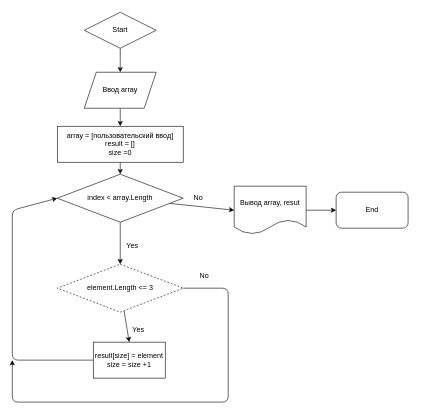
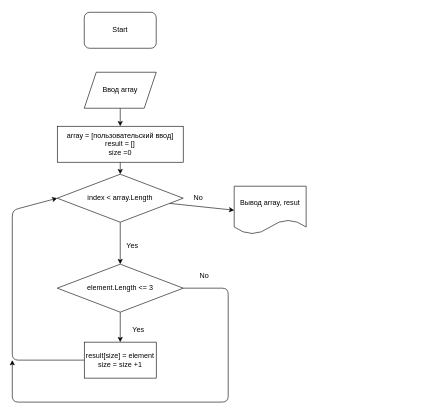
  <mxCell id="0" />
  <mxCell id="1" parent="0" />
- <mxCell id="2" style="edgeStyle=none;html=1;" edge="1" parent="1" source="3" target="5"><mxGeometry relative="1" as="geometry" /></mxCell>
- <mxCell id="3" value="Start" style="rhombus;whiteSpace=wrap;html=1;" vertex="1" parent="1"><mxGeometry x="140" y="20" width="120" height="60" as="geometry" /></mxCell>
+ <mxCell id="3" value="Start" style="rounded=1;whiteSpace=wrap;html=1;" vertex="1" parent="1"><mxGeometry x="140" y="20" width="120" height="60" as="geometry" /></mxCell>
  <mxCell id="4" style="edgeStyle=none;html=1;entryX=0.5;entryY=0;entryDx=0;entryDy=0;" edge="1" parent="1" source="5" target="16"><mxGeometry relative="1" as="geometry" /></mxCell>
  <mxCell id="5" value="Ввод array" style="shape=parallelogram;perimeter=parallelogramPerimeter;whiteSpace=wrap;html=1;fixedSize=1;" vertex="1" parent="1"><mxGeometry x="140" y="120" width="120" height="60" as="geometry" /></mxCell>
  <mxCell id="6" style="edgeStyle=none;html=1;entryX=0.5;entryY=0;entryDx=0;entryDy=0;" edge="1" parent="1" source="8" target="11"><mxGeometry relative="1" as="geometry" /></mxCell>
  <mxCell id="7" style="edgeStyle=none;html=1;" edge="1" parent="1" source="8"><mxGeometry relative="1" as="geometry"><mxPoint x="390" y="350" as="targetPoint" /></mxGeometry></mxCell>
  <mxCell id="8" value="index &amp;lt; array.Length" style="rhombus;whiteSpace=wrap;html=1;" vertex="1" parent="1"><mxGeometry x="95" y="290" width="210" height="80" as="geometry" /></mxCell>
  <mxCell id="9" style="edgeStyle=none;html=1;entryX=0.5;entryY=0;entryDx=0;entryDy=0;" edge="1" parent="1" source="11" target="13"><mxGeometry relative="1" as="geometry" /></mxCell>
  <mxCell id="10" style="edgeStyle=none;html=1;" edge="1" parent="1" source="11"><mxGeometry relative="1" as="geometry"><mxPoint x="20" y="600" as="targetPoint" /><Array as="points"><mxPoint x="380" y="480" /><mxPoint x="380" y="670" /><mxPoint x="20" y="670" /></Array></mxGeometry></mxCell>
- <mxCell id="11" value="element.Length &amp;lt;= 3" style="rhombus;whiteSpace=wrap;html=1;dashed=1;" vertex="1" parent="1"><mxGeometry x="95" y="440" width="210" height="80" as="geometry" /></mxCell>
+ <mxCell id="11" value="element.Length &amp;lt;= 3" style="rhombus;whiteSpace=wrap;html=1;" vertex="1" parent="1"><mxGeometry x="95" y="440" width="210" height="80" as="geometry" /></mxCell>
  <mxCell id="12" style="edgeStyle=none;html=1;entryX=0;entryY=0.5;entryDx=0;entryDy=0;" edge="1" parent="1" source="13" target="8"><mxGeometry relative="1" as="geometry"><mxPoint x="-10" y="600" as="targetPoint" /><Array as="points"><mxPoint x="20" y="600" /><mxPoint x="20" y="350" /></Array></mxGeometry></mxCell>
- <mxCell id="13" value="result[size] = element&lt;br&gt;size = size +1" style="rounded=0;whiteSpace=wrap;html=1;" vertex="1" parent="1"><mxGeometry x="155" y="570" width="120" height="60" as="geometry" /></mxCell>
+ <mxCell id="13" value="result[size] = element&lt;br&gt;size = size +1" style="rounded=0;whiteSpace=wrap;html=1;" vertex="1" parent="1"><mxGeometry x="140" y="570" width="120" height="60" as="geometry" /></mxCell>
  <mxCell id="14" value="Yes" style="text;html=1;align=center;verticalAlign=middle;resizable=0;points=[];autosize=1;strokeColor=none;fillColor=none;" vertex="1" parent="1"><mxGeometry x="210" y="540" width="40" height="20" as="geometry" /></mxCell>
  <mxCell id="15" style="edgeStyle=none;html=1;exitX=0.5;exitY=1;exitDx=0;exitDy=0;exitPerimeter=0;" edge="1" parent="1" source="16" target="8"><mxGeometry relative="1" as="geometry"><mxPoint x="200" y="280" as="sourcePoint" /></mxGeometry></mxCell>
  <mxCell id="16" value="array = [пользовательский ввод]&lt;br&gt;result = []&lt;br&gt;size =0" style="rounded=0;whiteSpace=wrap;html=1;" vertex="1" parent="1"><mxGeometry x="95" y="210" width="210" height="60" as="geometry" /></mxCell>
  <mxCell id="17" value="No" style="text;html=1;align=center;verticalAlign=middle;resizable=0;points=[];autosize=1;strokeColor=none;fillColor=none;" vertex="1" parent="1"><mxGeometry x="325" y="450" width="30" height="20" as="geometry" /></mxCell>
  <mxCell id="18" value="Yes" style="text;html=1;align=center;verticalAlign=middle;resizable=0;points=[];autosize=1;strokeColor=none;fillColor=none;" vertex="1" parent="1"><mxGeometry x="200" y="400" width="40" height="20" as="geometry" /></mxCell>
  <mxCell id="19" value="No" style="text;html=1;align=center;verticalAlign=middle;resizable=0;points=[];autosize=1;strokeColor=none;fillColor=none;" vertex="1" parent="1"><mxGeometry x="315" y="320" width="30" height="20" as="geometry" /></mxCell>
- <mxCell id="20" style="edgeStyle=none;html=1;" edge="1" parent="1" source="21" target="22"><mxGeometry relative="1" as="geometry"><mxPoint x="550" y="350" as="targetPoint" /></mxGeometry></mxCell>
  <mxCell id="21" value="Вывод array, resut" style="shape=document;whiteSpace=wrap;html=1;boundedLbl=1;" vertex="1" parent="1"><mxGeometry x="390" y="310" width="120" height="80" as="geometry" /></mxCell>
- <mxCell id="22" value="End" style="rounded=1;whiteSpace=wrap;html=1;" vertex="1" parent="1"><mxGeometry x="560" y="320" width="120" height="60" as="geometry" /></mxCell>
